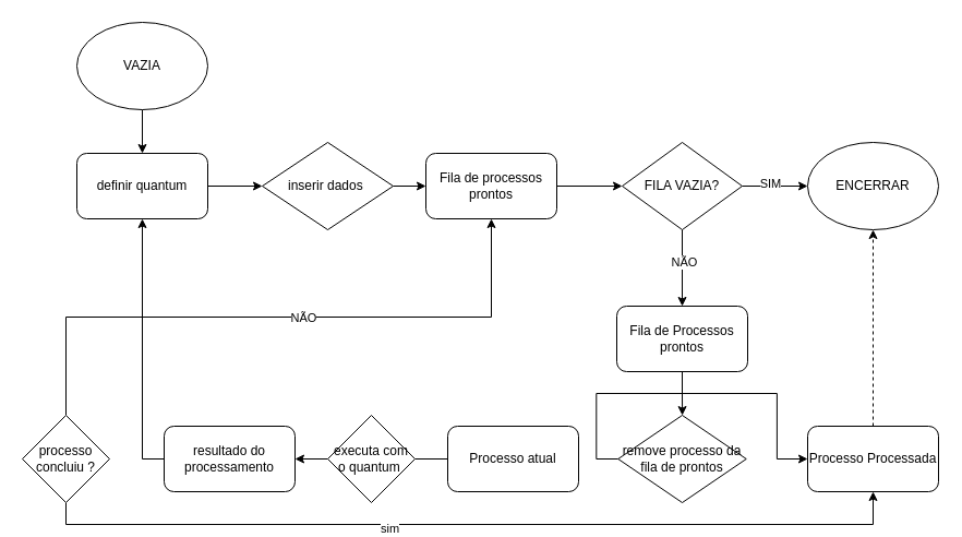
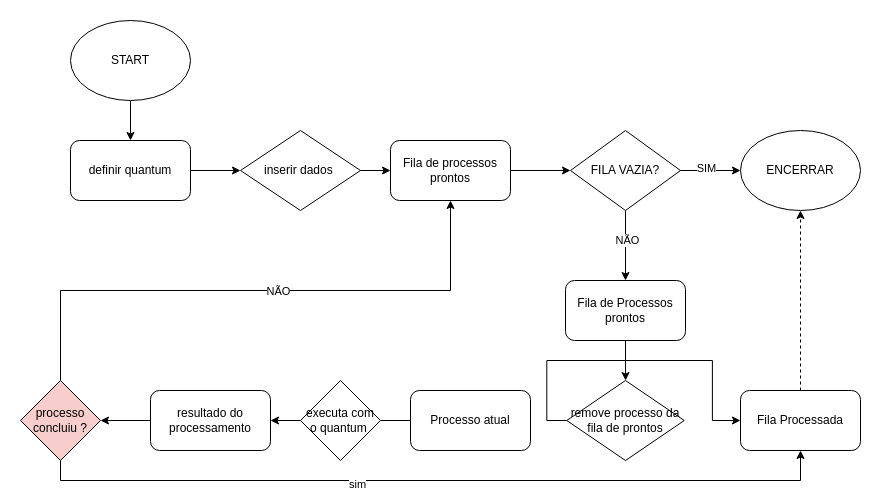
  <mxCell id="0" />
  <mxCell id="1" parent="0" />
  <mxCell id="2" style="edgeStyle=orthogonalEdgeStyle;rounded=0;orthogonalLoop=1;jettySize=auto;html=1;exitX=0.5;exitY=1;exitDx=0;exitDy=0;" edge="1" parent="1" source="3" target="5"><mxGeometry relative="1" as="geometry"><mxPoint x="130" y="170" as="targetPoint" /></mxGeometry></mxCell>
- <mxCell id="3" value="VAZIA" style="ellipse;whiteSpace=wrap;html=1;" vertex="1" parent="1"><mxGeometry x="70" y="20" width="120" height="80" as="geometry" /></mxCell>
+ <mxCell id="3" value="START" style="ellipse;whiteSpace=wrap;html=1;" vertex="1" parent="1"><mxGeometry x="70" y="20" width="120" height="80" as="geometry" /></mxCell>
  <mxCell id="4" style="edgeStyle=orthogonalEdgeStyle;rounded=0;orthogonalLoop=1;jettySize=auto;html=1;" edge="1" parent="1" source="5" target="7"><mxGeometry relative="1" as="geometry"><mxPoint x="270" y="170" as="targetPoint" /></mxGeometry></mxCell>
  <mxCell id="5" value="definir quantum" style="rounded=1;whiteSpace=wrap;html=1;" vertex="1" parent="1"><mxGeometry x="70" y="140" width="120" height="60" as="geometry" /></mxCell>
  <mxCell id="6" style="edgeStyle=orthogonalEdgeStyle;rounded=0;orthogonalLoop=1;jettySize=auto;html=1;exitX=1;exitY=0.5;exitDx=0;exitDy=0;" edge="1" parent="1" source="7" target="9"><mxGeometry relative="1" as="geometry"><mxPoint x="450" y="170" as="targetPoint" /></mxGeometry></mxCell>
  <mxCell id="7" value="inserir dados&amp;nbsp;" style="rhombus;whiteSpace=wrap;html=1;" vertex="1" parent="1"><mxGeometry x="240" y="130" width="120" height="80" as="geometry" /></mxCell>
  <mxCell id="8" style="edgeStyle=orthogonalEdgeStyle;rounded=0;orthogonalLoop=1;jettySize=auto;html=1;exitX=1;exitY=0.5;exitDx=0;exitDy=0;" edge="1" parent="1" source="9" target="14"><mxGeometry relative="1" as="geometry"><mxPoint x="580" y="170" as="targetPoint" /></mxGeometry></mxCell>
  <mxCell id="9" value="Fila de processos prontos" style="rounded=1;whiteSpace=wrap;html=1;" vertex="1" parent="1"><mxGeometry x="390" y="140" width="120" height="60" as="geometry" /></mxCell>
  <mxCell id="10" style="edgeStyle=orthogonalEdgeStyle;rounded=0;orthogonalLoop=1;jettySize=auto;html=1;exitX=1;exitY=0.5;exitDx=0;exitDy=0;" edge="1" parent="1" source="14" target="15"><mxGeometry relative="1" as="geometry"><mxPoint x="720" y="170" as="targetPoint" /></mxGeometry></mxCell>
  <mxCell id="11" value="SIM" style="edgeLabel;html=1;align=center;verticalAlign=middle;resizable=0;points=[];" vertex="1" connectable="0" parent="10"><mxGeometry x="-0.16" y="3" relative="1" as="geometry"><mxPoint as="offset" /></mxGeometry></mxCell>
  <mxCell id="12" style="edgeStyle=orthogonalEdgeStyle;rounded=0;orthogonalLoop=1;jettySize=auto;html=1;exitX=0.5;exitY=1;exitDx=0;exitDy=0;" edge="1" parent="1" source="14" target="17"><mxGeometry relative="1" as="geometry"><mxPoint x="625" y="270" as="targetPoint" /></mxGeometry></mxCell>
  <mxCell id="13" value="NÃO" style="edgeLabel;html=1;align=center;verticalAlign=middle;resizable=0;points=[];" vertex="1" connectable="0" parent="12"><mxGeometry x="-0.174" y="1" relative="1" as="geometry"><mxPoint as="offset" /></mxGeometry></mxCell>
  <mxCell id="14" value="FILA VAZIA?" style="rhombus;whiteSpace=wrap;html=1;" vertex="1" parent="1"><mxGeometry x="570" y="130" width="110" height="80" as="geometry" /></mxCell>
  <mxCell id="15" value="ENCERRAR" style="ellipse;whiteSpace=wrap;html=1;" vertex="1" parent="1"><mxGeometry x="740" y="130" width="120" height="80" as="geometry" /></mxCell>
  <mxCell id="16" style="edgeStyle=orthogonalEdgeStyle;rounded=0;orthogonalLoop=1;jettySize=auto;html=1;exitX=0.5;exitY=1;exitDx=0;exitDy=0;" edge="1" parent="1" source="17" target="19"><mxGeometry relative="1" as="geometry"><mxPoint x="625" y="380" as="targetPoint" /></mxGeometry></mxCell>
  <mxCell id="17" value="Fila de Processos prontos" style="rounded=1;whiteSpace=wrap;html=1;" vertex="1" parent="1"><mxGeometry x="565" y="280" width="120" height="60" as="geometry" /></mxCell>
  <mxCell id="18" style="edgeStyle=orthogonalEdgeStyle;rounded=0;orthogonalLoop=1;jettySize=auto;html=1;exitX=0;exitY=0.5;exitDx=0;exitDy=0;" edge="1" parent="1" source="19" target="32"><mxGeometry relative="1" as="geometry"><mxPoint x="470" y="420" as="targetPoint" /></mxGeometry></mxCell>
  <mxCell id="19" value="remove processo da fila de prontos" style="rhombus;whiteSpace=wrap;html=1;" vertex="1" parent="1"><mxGeometry x="566.25" y="380" width="117.5" height="80" as="geometry" /></mxCell>
  <mxCell id="20" style="edgeStyle=orthogonalEdgeStyle;rounded=0;orthogonalLoop=1;jettySize=auto;html=1;endArrow=none;" edge="1" parent="1" source="21" target="23"><mxGeometry relative="1" as="geometry"><mxPoint x="340" y="420" as="targetPoint" /></mxGeometry></mxCell>
  <mxCell id="21" value="Processo atual" style="rounded=1;whiteSpace=wrap;html=1;" vertex="1" parent="1"><mxGeometry x="410" y="390" width="120" height="60" as="geometry" /></mxCell>
  <mxCell id="22" value="" style="edgeStyle=orthogonalEdgeStyle;rounded=0;orthogonalLoop=1;jettySize=auto;html=1;" edge="1" parent="1" source="23" target="25"><mxGeometry relative="1" as="geometry" /></mxCell>
  <mxCell id="23" value="executa com o quantum&amp;nbsp;" style="rhombus;whiteSpace=wrap;html=1;" vertex="1" parent="1"><mxGeometry x="300" y="380" width="80" height="80" as="geometry" /></mxCell>
- <mxCell id="24" style="edgeStyle=orthogonalEdgeStyle;rounded=0;orthogonalLoop=1;jettySize=auto;html=1;exitX=0;exitY=0.5;exitDx=0;exitDy=0;" edge="1" parent="1" source="25" target="5"><mxGeometry relative="1" as="geometry"><mxPoint x="110" y="420" as="targetPoint" /></mxGeometry></mxCell>
+ <mxCell id="24" style="edgeStyle=orthogonalEdgeStyle;rounded=0;orthogonalLoop=1;jettySize=auto;html=1;exitX=0;exitY=0.5;exitDx=0;exitDy=0;" edge="1" parent="1" source="25" target="30"><mxGeometry relative="1" as="geometry"><mxPoint x="110" y="420" as="targetPoint" /></mxGeometry></mxCell>
  <mxCell id="25" value="resultado do processamento" style="rounded=1;whiteSpace=wrap;html=1;" vertex="1" parent="1"><mxGeometry x="150" y="390" width="120" height="60" as="geometry" /></mxCell>
  <mxCell id="26" style="edgeStyle=orthogonalEdgeStyle;rounded=0;orthogonalLoop=1;jettySize=auto;html=1;exitX=0.5;exitY=1;exitDx=0;exitDy=0;entryX=0.5;entryY=1;entryDx=0;entryDy=0;" edge="1" parent="1" source="30" target="32"><mxGeometry relative="1" as="geometry"><mxPoint x="770" y="460" as="targetPoint" /></mxGeometry></mxCell>
  <mxCell id="27" value="sim" style="edgeLabel;html=1;align=center;verticalAlign=middle;resizable=0;points=[];" vertex="1" connectable="0" parent="26"><mxGeometry x="-0.2" y="-3" relative="1" as="geometry"><mxPoint as="offset" /></mxGeometry></mxCell>
  <mxCell id="28" style="edgeStyle=orthogonalEdgeStyle;rounded=0;orthogonalLoop=1;jettySize=auto;html=1;exitX=0.5;exitY=0;exitDx=0;exitDy=0;entryX=0.5;entryY=1;entryDx=0;entryDy=0;" edge="1" parent="1" source="30" target="9"><mxGeometry relative="1" as="geometry" /></mxCell>
  <mxCell id="29" value="NÃO" style="edgeLabel;html=1;align=center;verticalAlign=middle;resizable=0;points=[];" vertex="1" connectable="0" parent="28"><mxGeometry x="0.077" relative="1" as="geometry"><mxPoint as="offset" /></mxGeometry></mxCell>
- <mxCell id="30" value="processo concluiu ?" style="rhombus;whiteSpace=wrap;html=1;" vertex="1" parent="1"><mxGeometry x="20" y="380" width="80" height="80" as="geometry" /></mxCell>
+ <mxCell id="30" value="processo concluiu ?" style="rhombus;whiteSpace=wrap;html=1;fillColor=#f8cecc;" vertex="1" parent="1"><mxGeometry x="20" y="380" width="80" height="80" as="geometry" /></mxCell>
  <mxCell id="31" style="edgeStyle=orthogonalEdgeStyle;rounded=0;orthogonalLoop=1;jettySize=auto;html=1;exitX=0.5;exitY=0;exitDx=0;exitDy=0;entryX=0.5;entryY=1;entryDx=0;entryDy=0;dashed=1;" edge="1" parent="1" source="32" target="15"><mxGeometry relative="1" as="geometry" /></mxCell>
- <mxCell id="32" value="Processo Processada" style="rounded=1;whiteSpace=wrap;html=1;" vertex="1" parent="1"><mxGeometry x="740" y="390" width="120" height="60" as="geometry" /></mxCell>
+ <mxCell id="32" value="Fila Processada" style="rounded=1;whiteSpace=wrap;html=1;" vertex="1" parent="1"><mxGeometry x="740" y="390" width="120" height="60" as="geometry" /></mxCell>
